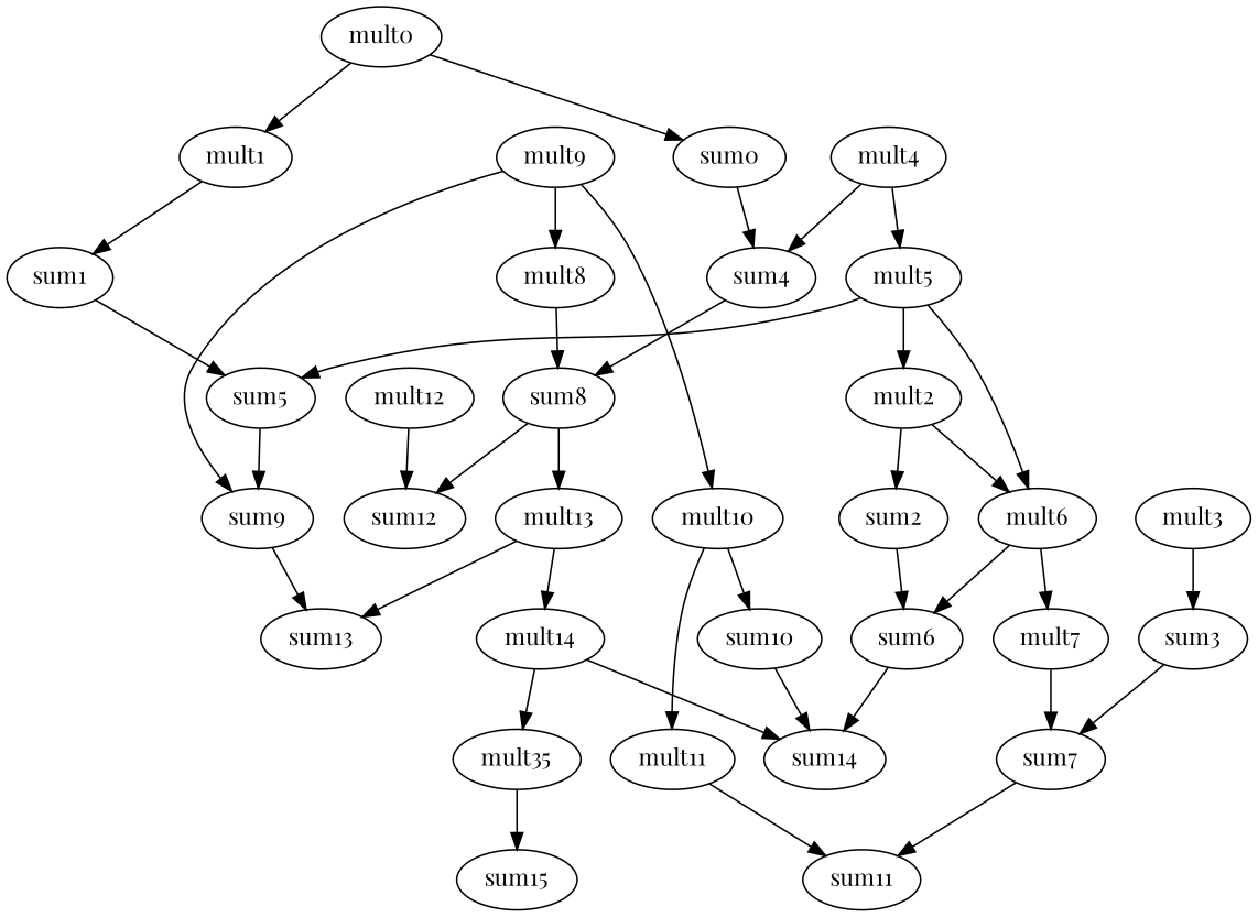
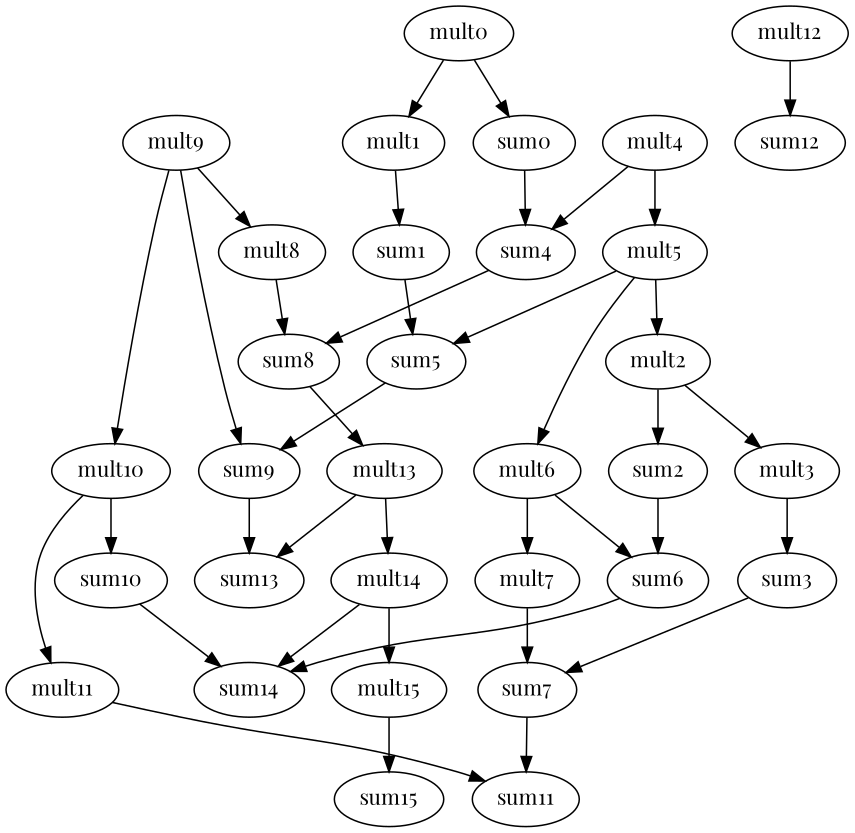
  strict digraph {
    fontname="Playfair Display"
    node [fontname="Playfair Display"]
    edge [fontname="Playfair Display"]
    n1 [label=mult0]
    n2 [label=sum0]
    n3 [label=mult1]
    n4 [label=sum4]
    n5 [label=sum1]
    n6 [label=sum8]
    n7 [label=sum12]
    n8 [label=mult13]
    n9 [label=sum5]
    n10 [label=mult2]
    n11 [label=sum2]
    n12 [label=mult3]
    n13 [label=sum9]
    n14 [label=sum13]
    n15 [label=sum6]
    n16 [label=sum3]
    n17 [label=sum14]
    n18 [label=sum10]
    n19 [label=sum7]
    n20 [label=sum11]
    n21 [label=mult4]
    n22 [label=mult5]
    n23 [label=mult6]
    n24 [label=mult7]
    n25 [label=sum15]
    n26 [label=mult8]
    n27 [label=mult9]
    n28 [label=mult10]
    n29 [label=mult11]
    n30 [label=mult12]
    n31 [label=mult14]
-   n32 [label=mult35]
+   n32 [label=mult15]
    n1 -> n2
    n1 -> n3
    n2 -> n4
    n3 -> n5
    n4 -> n6
    n5 -> n9
-   n6 -> n7
    n6 -> n8
    n8 -> n14
    n8 -> n31
    n9 -> n13
    n10 -> n11
-   n10 -> n23
+   n10 -> n12
    n11 -> n15
    n12 -> n16
    n13 -> n14
    n15 -> n17
    n16 -> n19
    n18 -> n17
    n19 -> n20
    n21 -> n4
    n21 -> n22
    n22 -> n9
    n22 -> n10
    n22 -> n23
    n23 -> n15
    n23 -> n24
    n24 -> n19
    n26 -> n6
    n27 -> n13
    n27 -> n26
    n27 -> n28
    n28 -> n18
    n28 -> n29
    n29 -> n20
    n30 -> n7
    n31 -> n17
    n31 -> n32
    n32 -> n25
  }
